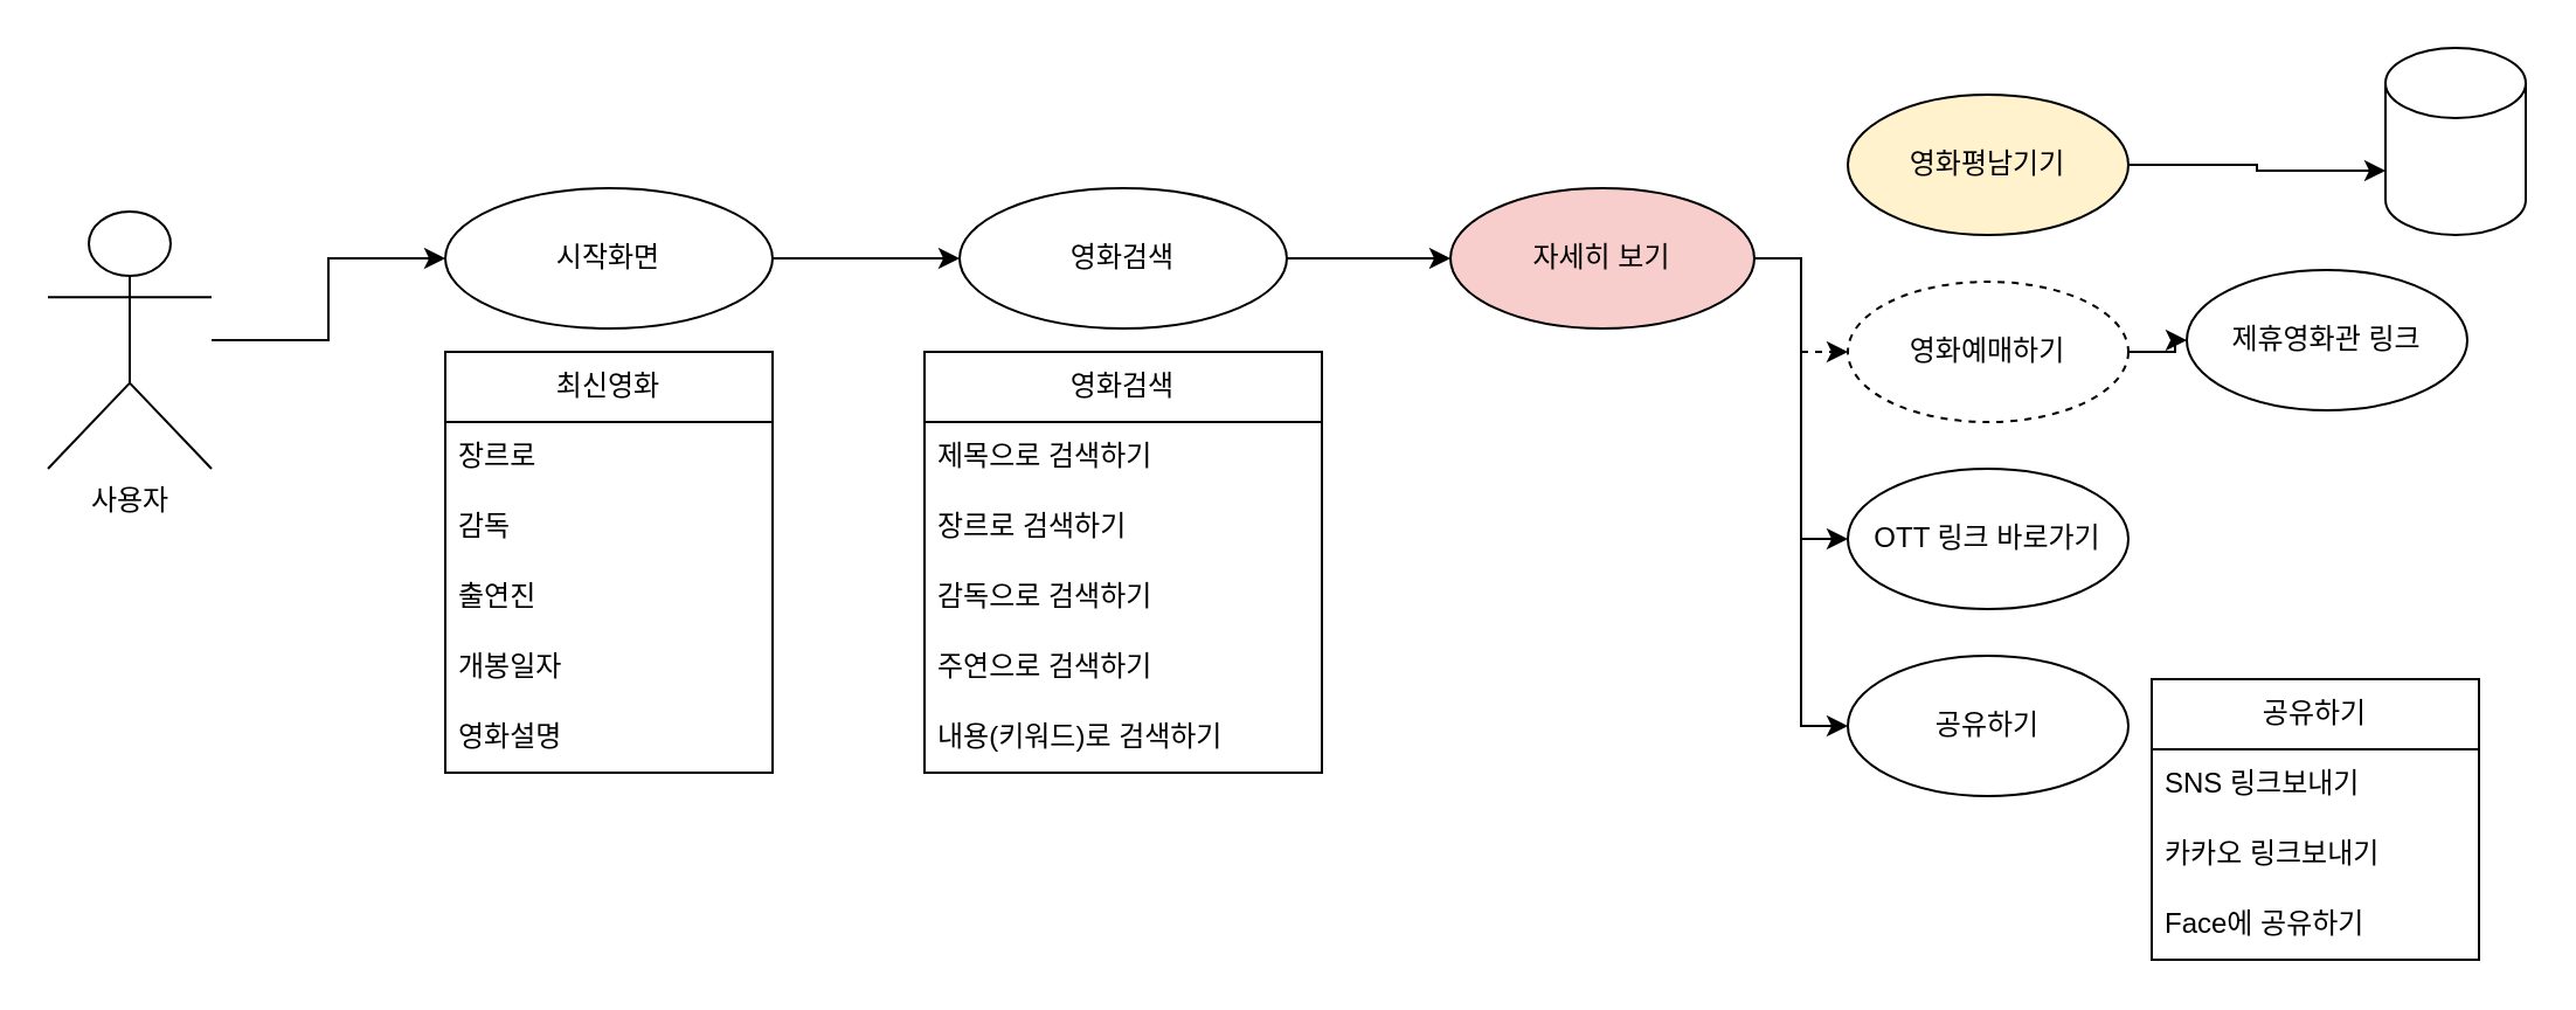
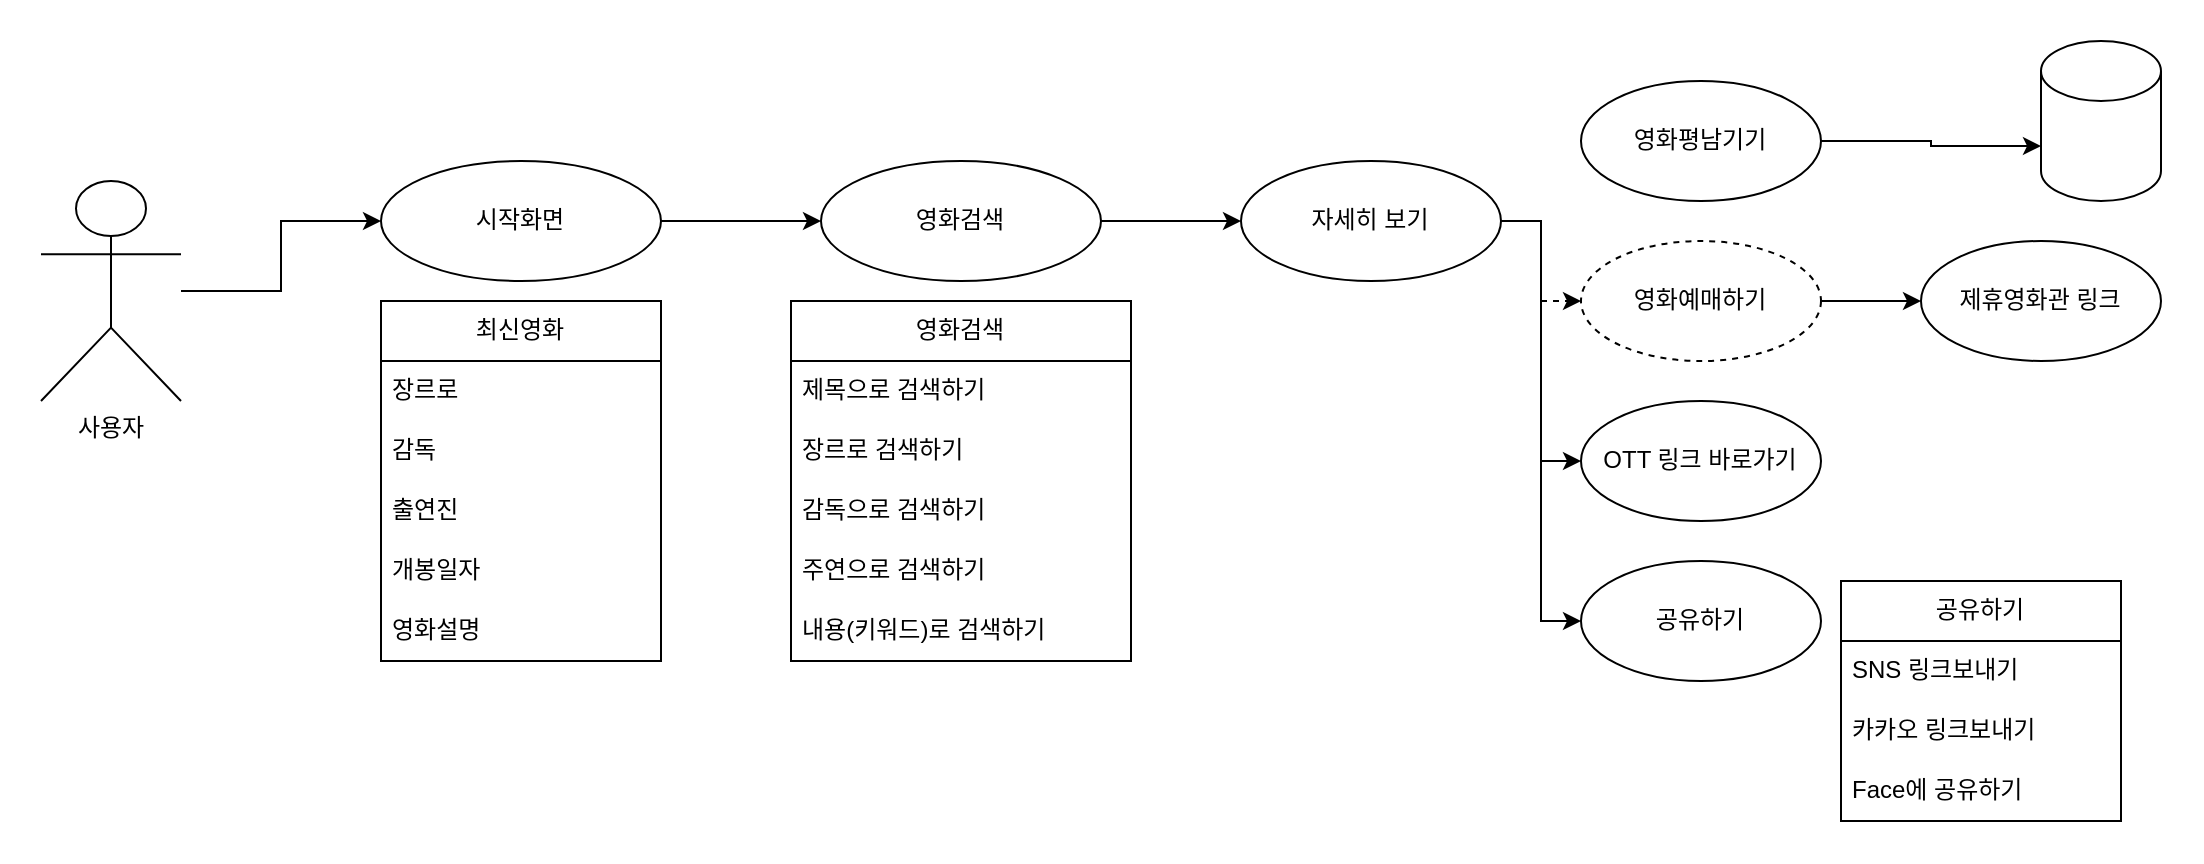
  <mxCell id="0" />
  <mxCell id="1" parent="0" />
  <mxCell id="2" style="edgeStyle=orthogonalEdgeStyle;rounded=0;orthogonalLoop=1;jettySize=auto;html=1;entryX=0;entryY=0.5;entryDx=0;entryDy=0;" edge="1" parent="1" source="3" target="5"><mxGeometry relative="1" as="geometry" /></mxCell>
  <mxCell id="3" value="사용자" style="shape=umlActor;verticalLabelPosition=bottom;verticalAlign=top;html=1;outlineConnect=0;" vertex="1" parent="1"><mxGeometry x="20" y="90" width="70" height="110" as="geometry" /></mxCell>
  <mxCell id="4" style="edgeStyle=orthogonalEdgeStyle;rounded=0;orthogonalLoop=1;jettySize=auto;html=1;entryX=0;entryY=0.5;entryDx=0;entryDy=0;" edge="1" parent="1" source="5" target="13"><mxGeometry relative="1" as="geometry" /></mxCell>
  <mxCell id="5" value="시작화면" style="ellipse;whiteSpace=wrap;html=1;" vertex="1" parent="1"><mxGeometry x="190" y="80" width="140" height="60" as="geometry" /></mxCell>
  <mxCell id="6" value="최신영화" style="swimlane;fontStyle=0;childLayout=stackLayout;horizontal=1;startSize=30;horizontalStack=0;resizeParent=1;resizeParentMax=0;resizeLast=0;collapsible=1;marginBottom=0;whiteSpace=wrap;html=1;" vertex="1" parent="1"><mxGeometry x="190" y="150" width="140" height="180" as="geometry" /></mxCell>
  <mxCell id="7" value="장르로" style="text;strokeColor=none;fillColor=none;align=left;verticalAlign=middle;spacingLeft=4;spacingRight=4;overflow=hidden;points=[[0,0.5],[1,0.5]];portConstraint=eastwest;rotatable=0;whiteSpace=wrap;html=1;" vertex="1" parent="6"><mxGeometry y="30" width="140" height="30" as="geometry" /></mxCell>
  <mxCell id="8" value="감독" style="text;strokeColor=none;fillColor=none;align=left;verticalAlign=middle;spacingLeft=4;spacingRight=4;overflow=hidden;points=[[0,0.5],[1,0.5]];portConstraint=eastwest;rotatable=0;whiteSpace=wrap;html=1;" vertex="1" parent="6"><mxGeometry y="60" width="140" height="30" as="geometry" /></mxCell>
  <mxCell id="9" value="출연진" style="text;strokeColor=none;fillColor=none;align=left;verticalAlign=middle;spacingLeft=4;spacingRight=4;overflow=hidden;points=[[0,0.5],[1,0.5]];portConstraint=eastwest;rotatable=0;whiteSpace=wrap;html=1;" vertex="1" parent="6"><mxGeometry y="90" width="140" height="30" as="geometry" /></mxCell>
  <mxCell id="10" value="개봉일자" style="text;strokeColor=none;fillColor=none;align=left;verticalAlign=middle;spacingLeft=4;spacingRight=4;overflow=hidden;points=[[0,0.5],[1,0.5]];portConstraint=eastwest;rotatable=0;whiteSpace=wrap;html=1;" vertex="1" parent="6"><mxGeometry y="120" width="140" height="30" as="geometry" /></mxCell>
  <mxCell id="11" value="영화설명" style="text;strokeColor=none;fillColor=none;align=left;verticalAlign=middle;spacingLeft=4;spacingRight=4;overflow=hidden;points=[[0,0.5],[1,0.5]];portConstraint=eastwest;rotatable=0;whiteSpace=wrap;html=1;" vertex="1" parent="6"><mxGeometry y="150" width="140" height="30" as="geometry" /></mxCell>
  <mxCell id="12" style="edgeStyle=orthogonalEdgeStyle;rounded=0;orthogonalLoop=1;jettySize=auto;html=1;entryX=0;entryY=0.5;entryDx=0;entryDy=0;" edge="1" parent="1" source="13" target="23"><mxGeometry relative="1" as="geometry" /></mxCell>
  <mxCell id="13" value="영화검색" style="ellipse;whiteSpace=wrap;html=1;" vertex="1" parent="1"><mxGeometry x="410" y="80" width="140" height="60" as="geometry" /></mxCell>
  <mxCell id="14" value="영화검색" style="swimlane;fontStyle=0;childLayout=stackLayout;horizontal=1;startSize=30;horizontalStack=0;resizeParent=1;resizeParentMax=0;resizeLast=0;collapsible=1;marginBottom=0;whiteSpace=wrap;html=1;" vertex="1" parent="1"><mxGeometry x="395" y="150" width="170" height="180" as="geometry" /></mxCell>
  <mxCell id="15" value="제목으로 검색하기" style="text;strokeColor=none;fillColor=none;align=left;verticalAlign=middle;spacingLeft=4;spacingRight=4;overflow=hidden;points=[[0,0.5],[1,0.5]];portConstraint=eastwest;rotatable=0;whiteSpace=wrap;html=1;" vertex="1" parent="14"><mxGeometry y="30" width="170" height="30" as="geometry" /></mxCell>
  <mxCell id="16" value="장르로 검색하기" style="text;strokeColor=none;fillColor=none;align=left;verticalAlign=middle;spacingLeft=4;spacingRight=4;overflow=hidden;points=[[0,0.5],[1,0.5]];portConstraint=eastwest;rotatable=0;whiteSpace=wrap;html=1;" vertex="1" parent="14"><mxGeometry y="60" width="170" height="30" as="geometry" /></mxCell>
  <mxCell id="17" value="감독으로 검색하기" style="text;strokeColor=none;fillColor=none;align=left;verticalAlign=middle;spacingLeft=4;spacingRight=4;overflow=hidden;points=[[0,0.5],[1,0.5]];portConstraint=eastwest;rotatable=0;whiteSpace=wrap;html=1;" vertex="1" parent="14"><mxGeometry y="90" width="170" height="30" as="geometry" /></mxCell>
  <mxCell id="18" value="주연으로 검색하기" style="text;strokeColor=none;fillColor=none;align=left;verticalAlign=middle;spacingLeft=4;spacingRight=4;overflow=hidden;points=[[0,0.5],[1,0.5]];portConstraint=eastwest;rotatable=0;whiteSpace=wrap;html=1;" vertex="1" parent="14"><mxGeometry y="120" width="170" height="30" as="geometry" /></mxCell>
  <mxCell id="19" value="내용(키워드)로 검색하기" style="text;strokeColor=none;fillColor=none;align=left;verticalAlign=middle;spacingLeft=4;spacingRight=4;overflow=hidden;points=[[0,0.5],[1,0.5]];portConstraint=eastwest;rotatable=0;whiteSpace=wrap;html=1;" vertex="1" parent="14"><mxGeometry y="150" width="170" height="30" as="geometry" /></mxCell>
  <mxCell id="20" style="edgeStyle=orthogonalEdgeStyle;rounded=0;orthogonalLoop=1;jettySize=auto;html=1;entryX=0;entryY=0.5;entryDx=0;entryDy=0;dashed=1;" edge="1" parent="1" source="23" target="27"><mxGeometry relative="1" as="geometry" /></mxCell>
  <mxCell id="21" style="edgeStyle=orthogonalEdgeStyle;rounded=0;orthogonalLoop=1;jettySize=auto;html=1;entryX=0;entryY=0.5;entryDx=0;entryDy=0;" edge="1" parent="1" source="23" target="28"><mxGeometry relative="1" as="geometry" /></mxCell>
  <mxCell id="22" style="edgeStyle=orthogonalEdgeStyle;rounded=0;orthogonalLoop=1;jettySize=auto;html=1;entryX=0;entryY=0.5;entryDx=0;entryDy=0;" edge="1" parent="1" source="23" target="29"><mxGeometry relative="1" as="geometry" /></mxCell>
- <mxCell id="23" value="자세히 보기" style="ellipse;whiteSpace=wrap;html=1;fillColor=#f8cecc;" vertex="1" parent="1"><mxGeometry x="620" y="80" width="130" height="60" as="geometry" /></mxCell>
+ <mxCell id="23" value="자세히 보기" style="ellipse;whiteSpace=wrap;html=1;" vertex="1" parent="1"><mxGeometry x="620" y="80" width="130" height="60" as="geometry" /></mxCell>
  <mxCell id="24" style="edgeStyle=orthogonalEdgeStyle;rounded=0;orthogonalLoop=1;jettySize=auto;html=1;entryX=0;entryY=0;entryDx=0;entryDy=52.5;entryPerimeter=0;" edge="1" parent="1" source="25" target="35"><mxGeometry relative="1" as="geometry" /></mxCell>
- <mxCell id="25" value="영화평남기기" style="ellipse;whiteSpace=wrap;html=1;fillColor=#fff2cc;" vertex="1" parent="1"><mxGeometry x="790" y="40" width="120" height="60" as="geometry" /></mxCell>
+ <mxCell id="25" value="영화평남기기" style="ellipse;whiteSpace=wrap;html=1;" vertex="1" parent="1"><mxGeometry x="790" y="40" width="120" height="60" as="geometry" /></mxCell>
  <mxCell id="26" style="edgeStyle=orthogonalEdgeStyle;rounded=0;orthogonalLoop=1;jettySize=auto;html=1;entryX=0;entryY=0.5;entryDx=0;entryDy=0;" edge="1" parent="1" source="27" target="30"><mxGeometry relative="1" as="geometry" /></mxCell>
  <mxCell id="27" value="영화예매하기" style="ellipse;whiteSpace=wrap;html=1;dashed=1;" vertex="1" parent="1"><mxGeometry x="790" y="120" width="120" height="60" as="geometry" /></mxCell>
  <mxCell id="28" value="OTT 링크 바로가기" style="ellipse;whiteSpace=wrap;html=1;" vertex="1" parent="1"><mxGeometry x="790" y="200" width="120" height="60" as="geometry" /></mxCell>
  <mxCell id="29" value="공유하기" style="ellipse;whiteSpace=wrap;html=1;" vertex="1" parent="1"><mxGeometry x="790" y="280" width="120" height="60" as="geometry" /></mxCell>
- <mxCell id="30" value="제휴영화관 링크" style="ellipse;whiteSpace=wrap;html=1;" vertex="1" parent="1"><mxGeometry x="935" y="115" width="120" height="60" as="geometry" /></mxCell>
+ <mxCell id="30" value="제휴영화관 링크" style="ellipse;whiteSpace=wrap;html=1;" vertex="1" parent="1"><mxGeometry x="960" y="120" width="120" height="60" as="geometry" /></mxCell>
  <mxCell id="31" value="공유하기" style="swimlane;fontStyle=0;childLayout=stackLayout;horizontal=1;startSize=30;horizontalStack=0;resizeParent=1;resizeParentMax=0;resizeLast=0;collapsible=1;marginBottom=0;whiteSpace=wrap;html=1;" vertex="1" parent="1"><mxGeometry x="920" y="290" width="140" height="120" as="geometry" /></mxCell>
  <mxCell id="32" value="SNS 링크보내기" style="text;strokeColor=none;fillColor=none;align=left;verticalAlign=middle;spacingLeft=4;spacingRight=4;overflow=hidden;points=[[0,0.5],[1,0.5]];portConstraint=eastwest;rotatable=0;whiteSpace=wrap;html=1;" vertex="1" parent="31"><mxGeometry y="30" width="140" height="30" as="geometry" /></mxCell>
  <mxCell id="33" value="카카오 링크보내기" style="text;strokeColor=none;fillColor=none;align=left;verticalAlign=middle;spacingLeft=4;spacingRight=4;overflow=hidden;points=[[0,0.5],[1,0.5]];portConstraint=eastwest;rotatable=0;whiteSpace=wrap;html=1;" vertex="1" parent="31"><mxGeometry y="60" width="140" height="30" as="geometry" /></mxCell>
  <mxCell id="34" value="Face에 공유하기" style="text;strokeColor=none;fillColor=none;align=left;verticalAlign=middle;spacingLeft=4;spacingRight=4;overflow=hidden;points=[[0,0.5],[1,0.5]];portConstraint=eastwest;rotatable=0;whiteSpace=wrap;html=1;" vertex="1" parent="31"><mxGeometry y="90" width="140" height="30" as="geometry" /></mxCell>
  <mxCell id="35" value="" style="shape=cylinder3;whiteSpace=wrap;html=1;boundedLbl=1;backgroundOutline=1;size=15;" vertex="1" parent="1"><mxGeometry x="1020" y="20" width="60" height="80" as="geometry" /></mxCell>
